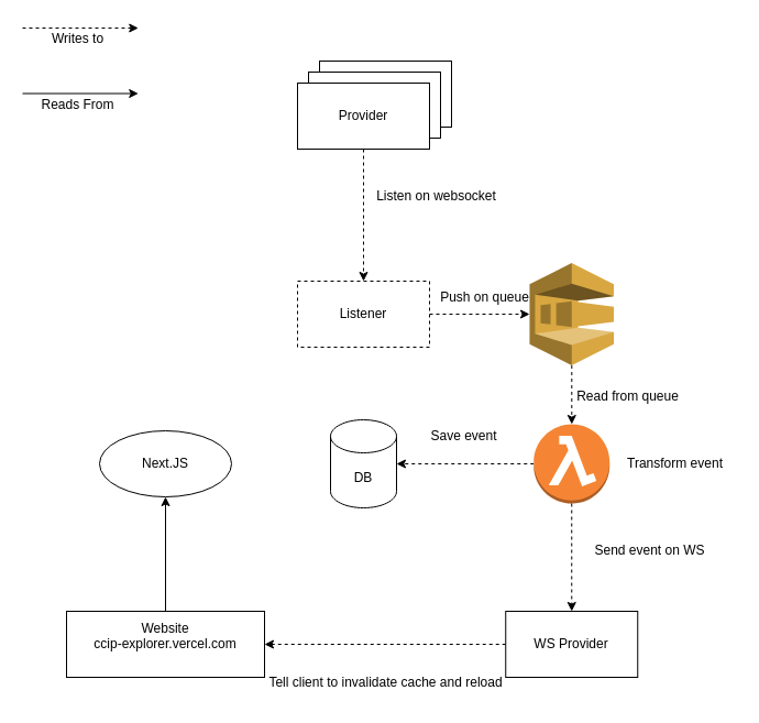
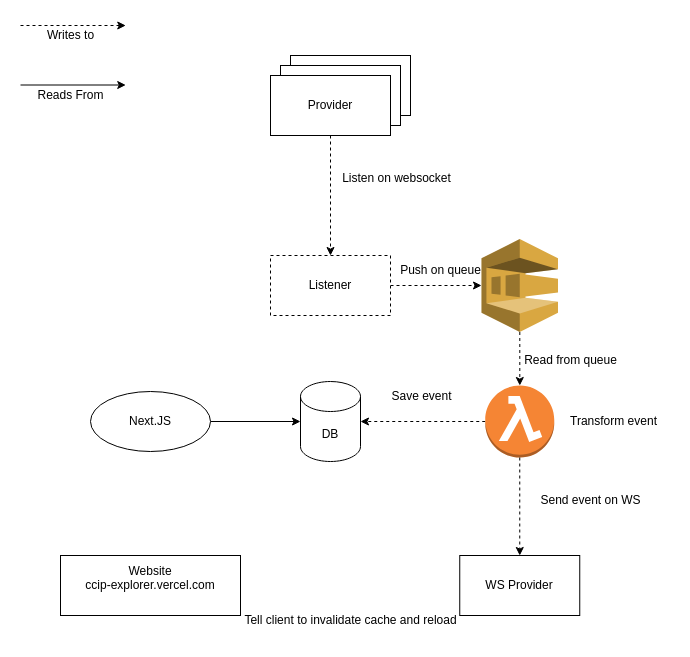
  <mxCell id="0" />
  <mxCell id="1" parent="0" />
  <mxCell id="2" style="edgeStyle=orthogonalEdgeStyle;rounded=0;orthogonalLoop=1;jettySize=auto;html=1;dashed=1;" parent="1" source="3" target="9" edge="1"><mxGeometry relative="1" as="geometry" /></mxCell>
  <mxCell id="3" value="Listener" style="rounded=0;whiteSpace=wrap;html=1;dashed=1;" parent="1" vertex="1"><mxGeometry x="270" y="255" width="120" height="60" as="geometry" /></mxCell>
  <mxCell id="4" value="Provider" style="whiteSpace=wrap;html=1;" parent="1" vertex="1"><mxGeometry x="290" y="55" width="120" height="60" as="geometry" /></mxCell>
  <mxCell id="5" value="Provider" style="whiteSpace=wrap;html=1;" parent="1" vertex="1"><mxGeometry x="280" y="65" width="120" height="60" as="geometry" /></mxCell>
  <mxCell id="6" style="edgeStyle=orthogonalEdgeStyle;rounded=0;orthogonalLoop=1;jettySize=auto;html=1;dashed=1;" parent="1" source="7" target="3" edge="1"><mxGeometry relative="1" as="geometry" /></mxCell>
  <mxCell id="7" value="Provider" style="whiteSpace=wrap;html=1;" parent="1" vertex="1"><mxGeometry x="270" y="75" width="120" height="60" as="geometry" /></mxCell>
  <mxCell id="8" style="edgeStyle=orthogonalEdgeStyle;rounded=0;orthogonalLoop=1;jettySize=auto;html=1;dashed=1;" parent="1" source="9" target="11" edge="1"><mxGeometry relative="1" as="geometry" /></mxCell>
  <mxCell id="9" value="" style="outlineConnect=0;dashed=0;verticalLabelPosition=bottom;verticalAlign=top;align=center;html=1;shape=mxgraph.aws3.sqs;fillColor=#D9A741;gradientColor=none;" parent="1" vertex="1"><mxGeometry x="481" y="238.5" width="76.5" height="93" as="geometry" /></mxCell>
  <mxCell id="10" style="edgeStyle=orthogonalEdgeStyle;rounded=0;orthogonalLoop=1;jettySize=auto;html=1;dashed=1;" parent="1" source="11" target="14" edge="1"><mxGeometry relative="1" as="geometry" /></mxCell>
  <mxCell id="11" value="" style="outlineConnect=0;dashed=0;verticalLabelPosition=bottom;verticalAlign=top;align=center;html=1;shape=mxgraph.aws3.lambda_function;fillColor=#F58534;gradientColor=none;direction=east;" parent="1" vertex="1"><mxGeometry x="484.75" y="385" width="69" height="72" as="geometry" /></mxCell>
  <mxCell id="12" style="edgeStyle=orthogonalEdgeStyle;rounded=0;orthogonalLoop=1;jettySize=auto;html=1;dashed=1;" edge="1" parent="1" source="11" target="24"><mxGeometry relative="1" as="geometry" /></mxCell>
  <mxCell id="13" value="Transform event" style="text;html=1;align=center;verticalAlign=middle;resizable=0;points=[];autosize=1;strokeColor=none;fillColor=none;" parent="1" vertex="1"><mxGeometry x="557.5" y="406" width="110" height="30" as="geometry" /></mxCell>
  <mxCell id="14" value="DB" style="shape=cylinder3;whiteSpace=wrap;html=1;boundedLbl=1;backgroundOutline=1;size=15;" parent="1" vertex="1"><mxGeometry x="300" y="381" width="60" height="80" as="geometry" /></mxCell>
  <mxCell id="15" value="Save event" style="text;html=1;align=center;verticalAlign=middle;resizable=0;points=[];autosize=1;strokeColor=none;fillColor=none;" parent="1" vertex="1"><mxGeometry x="381" y="381" width="80" height="30" as="geometry" /></mxCell>
+ <mxCell id="16" style="edgeStyle=orthogonalEdgeStyle;rounded=0;orthogonalLoop=1;jettySize=auto;html=1;" parent="1" source="17" target="14" edge="1"><mxGeometry relative="1" as="geometry" /></mxCell>
  <mxCell id="17" value="Next.JS" style="ellipse;whiteSpace=wrap;html=1;" parent="1" vertex="1"><mxGeometry x="90" y="391" width="120" height="60" as="geometry" /></mxCell>
- <mxCell id="18" style="edgeStyle=orthogonalEdgeStyle;rounded=0;orthogonalLoop=1;jettySize=auto;html=1;entryX=0.5;entryY=1;entryDx=0;entryDy=0;" parent="1" source="19" target="17" edge="1"><mxGeometry relative="1" as="geometry" /></mxCell>
  <mxCell id="19" value="Website&lt;br&gt;&lt;div&gt;ccip-explorer.vercel.com&lt;/div&gt;&lt;div&gt;&lt;br&gt;&lt;/div&gt;" style="whiteSpace=wrap;html=1;" parent="1" vertex="1"><mxGeometry x="60" y="555" width="180" height="60" as="geometry" /></mxCell>
  <mxCell id="20" value="&lt;div&gt;Listen on websocket&lt;/div&gt;&lt;div&gt;&lt;br&gt;&lt;/div&gt;" style="text;html=1;align=center;verticalAlign=middle;resizable=0;points=[];autosize=1;strokeColor=none;fillColor=none;" parent="1" vertex="1"><mxGeometry x="331" y="165" width="130" height="40" as="geometry" /></mxCell>
  <mxCell id="21" value="Push on queue" style="text;html=1;align=center;verticalAlign=middle;resizable=0;points=[];autosize=1;strokeColor=none;fillColor=none;" parent="1" vertex="1"><mxGeometry x="390" y="255" width="100" height="30" as="geometry" /></mxCell>
  <mxCell id="22" value="Read from queue" style="text;html=1;align=center;verticalAlign=middle;resizable=0;points=[];autosize=1;strokeColor=none;fillColor=none;" parent="1" vertex="1"><mxGeometry x="510" y="345" width="120" height="30" as="geometry" /></mxCell>
- <mxCell id="23" style="edgeStyle=orthogonalEdgeStyle;rounded=0;orthogonalLoop=1;jettySize=auto;html=1;dashed=1;" edge="1" parent="1" source="24" target="19"><mxGeometry relative="1" as="geometry" /></mxCell>
  <mxCell id="24" value="WS Provider" style="whiteSpace=wrap;html=1;" vertex="1" parent="1"><mxGeometry x="459.25" y="555" width="120" height="60" as="geometry" /></mxCell>
  <mxCell id="25" value="Send event on WS" style="text;html=1;align=center;verticalAlign=middle;resizable=0;points=[];autosize=1;strokeColor=none;fillColor=none;" vertex="1" parent="1"><mxGeometry x="530" y="485" width="120" height="30" as="geometry" /></mxCell>
  <mxCell id="26" value="Tell client to invalidate cache and reload" style="text;html=1;align=center;verticalAlign=middle;resizable=0;points=[];autosize=1;strokeColor=none;fillColor=none;" vertex="1" parent="1"><mxGeometry x="230" y="605" width="240" height="30" as="geometry" /></mxCell>
  <mxCell id="27" style="edgeStyle=orthogonalEdgeStyle;rounded=0;orthogonalLoop=1;jettySize=auto;html=1;dashed=1;" edge="1" parent="1"><mxGeometry relative="1" as="geometry"><mxPoint x="20" y="25" as="sourcePoint" /><mxPoint x="125.25" y="25" as="targetPoint" /></mxGeometry></mxCell>
  <mxCell id="28" style="edgeStyle=orthogonalEdgeStyle;rounded=0;orthogonalLoop=1;jettySize=auto;html=1;" edge="1" parent="1"><mxGeometry relative="1" as="geometry"><mxPoint x="20" y="84.5" as="sourcePoint" /><mxPoint x="125.25" y="84.5" as="targetPoint" /></mxGeometry></mxCell>
  <mxCell id="29" value="Writes to" style="text;html=1;align=center;verticalAlign=middle;resizable=0;points=[];autosize=1;strokeColor=none;fillColor=none;" vertex="1" parent="1"><mxGeometry x="35" y="20" width="70" height="30" as="geometry" /></mxCell>
  <mxCell id="30" value="Reads From" style="text;html=1;align=center;verticalAlign=middle;resizable=0;points=[];autosize=1;strokeColor=none;fillColor=none;" vertex="1" parent="1"><mxGeometry x="25" y="80" width="90" height="30" as="geometry" /></mxCell>
